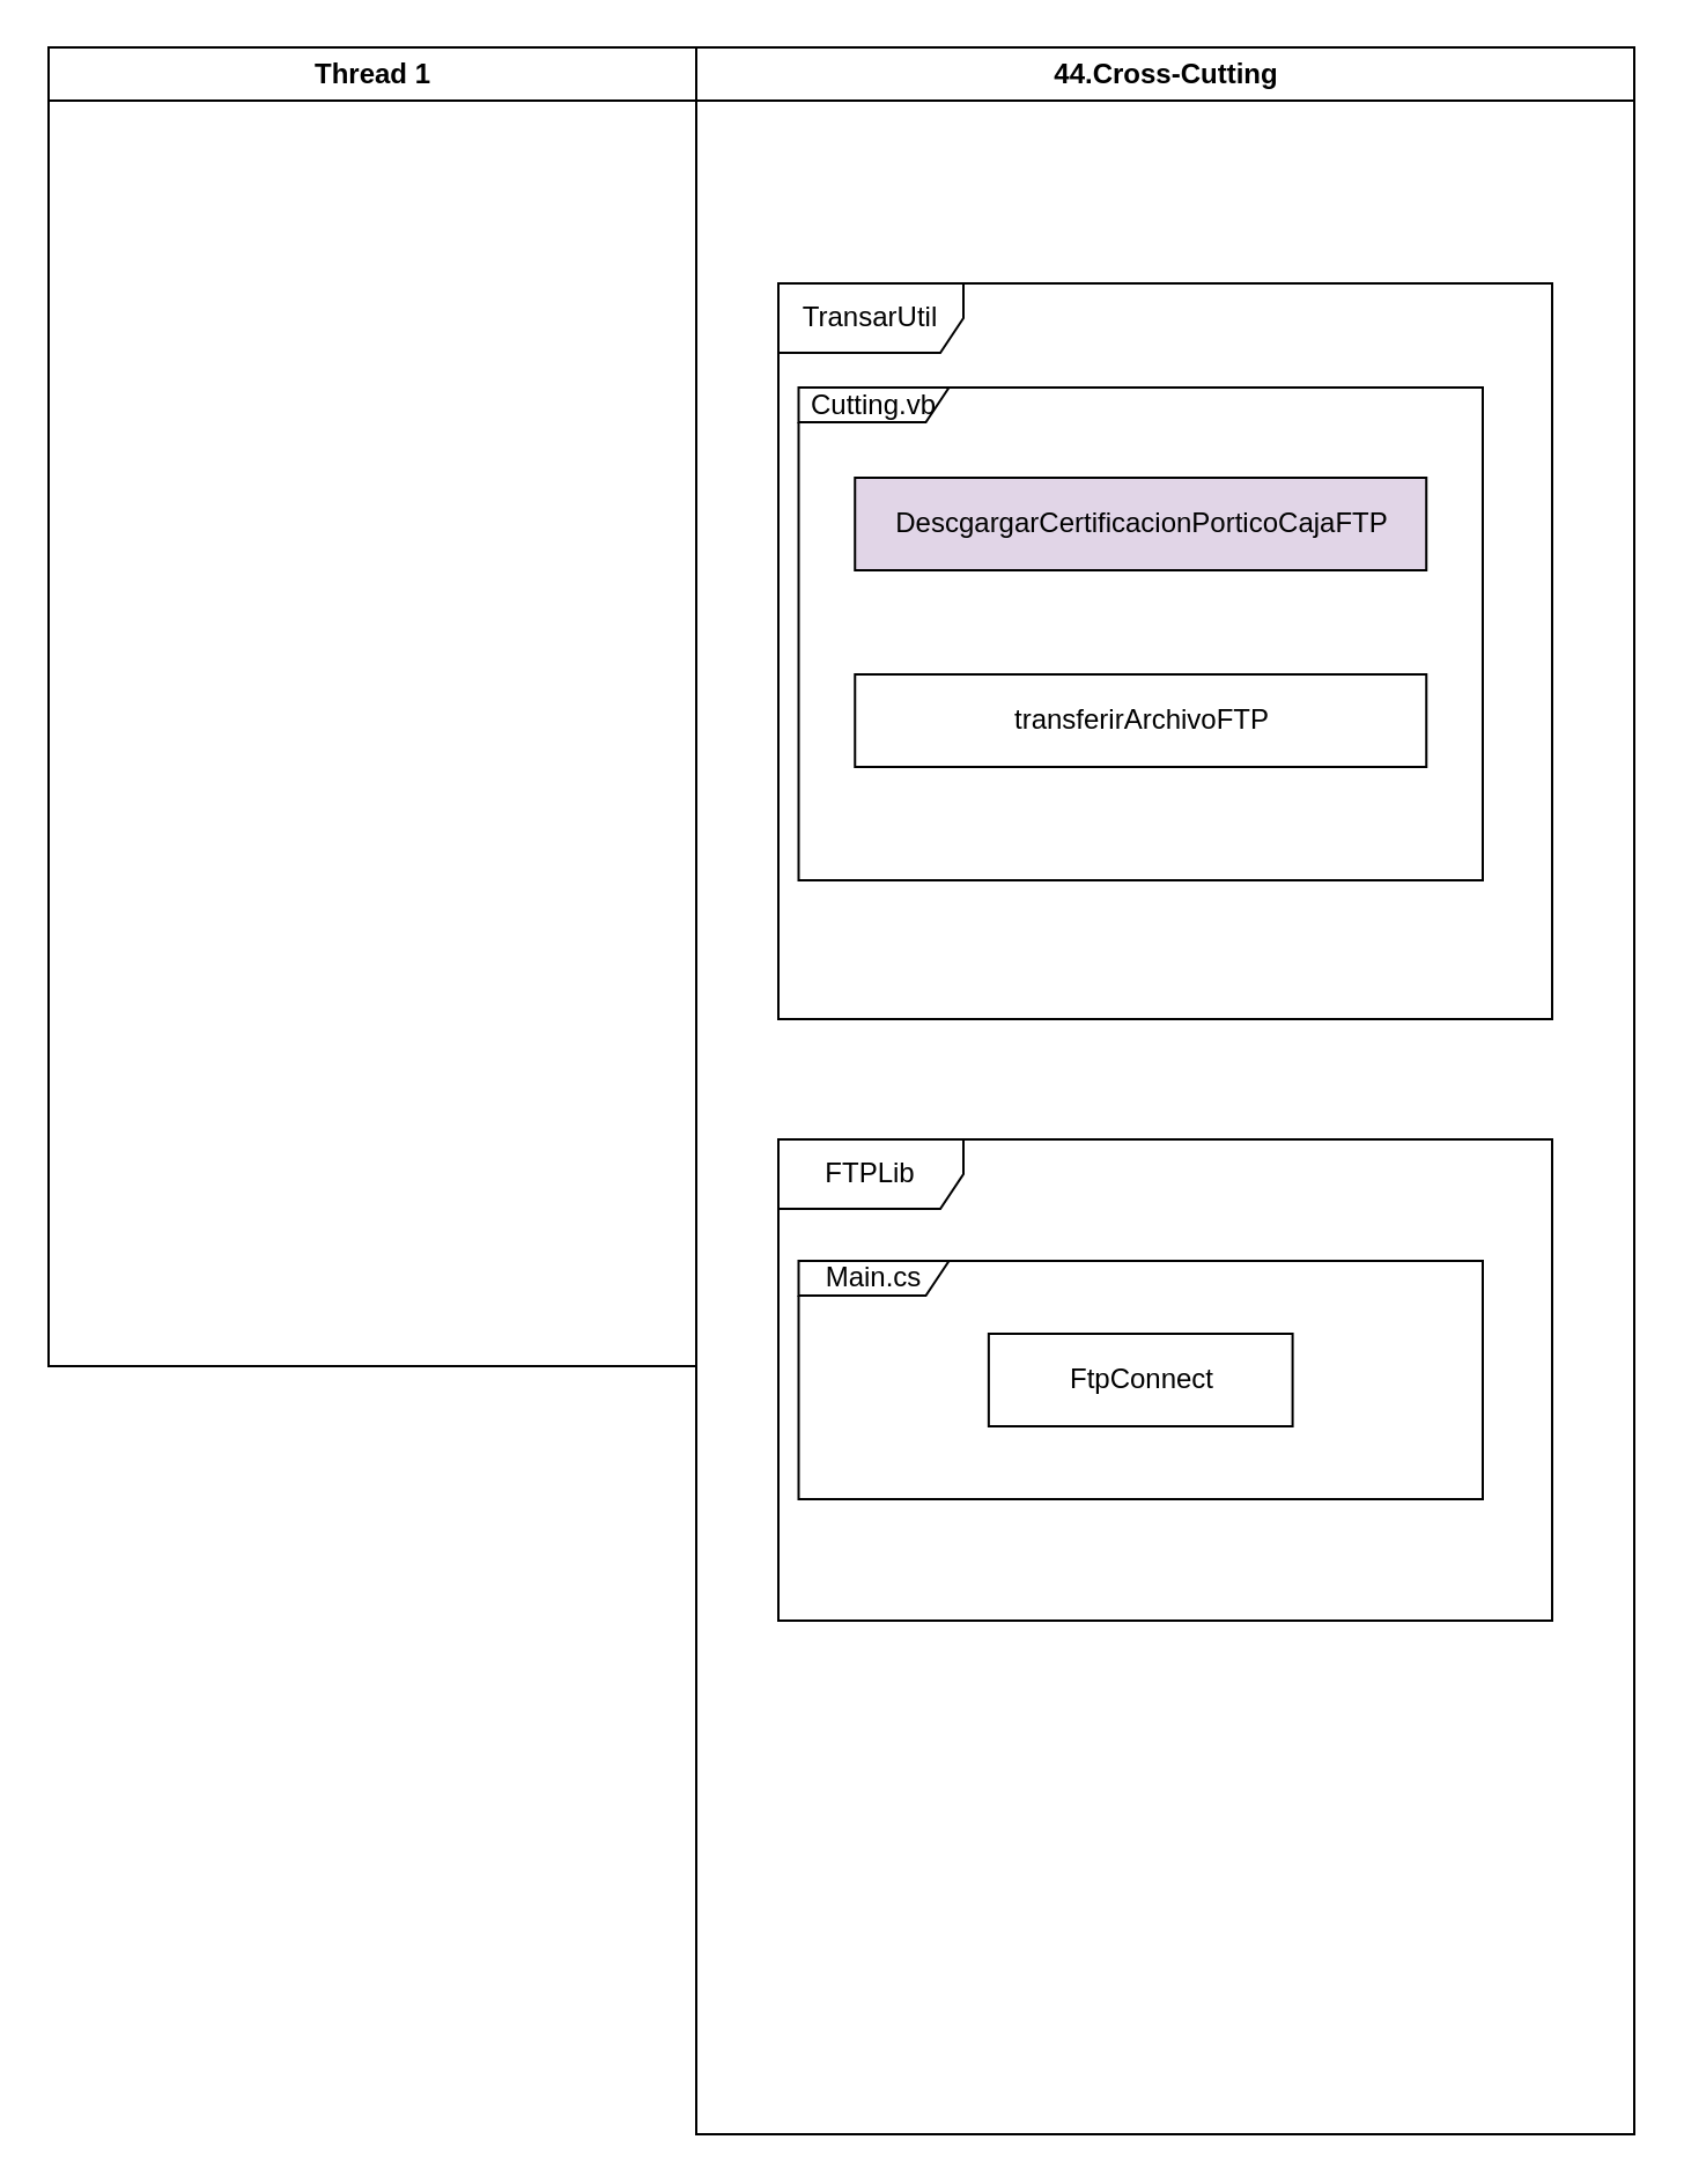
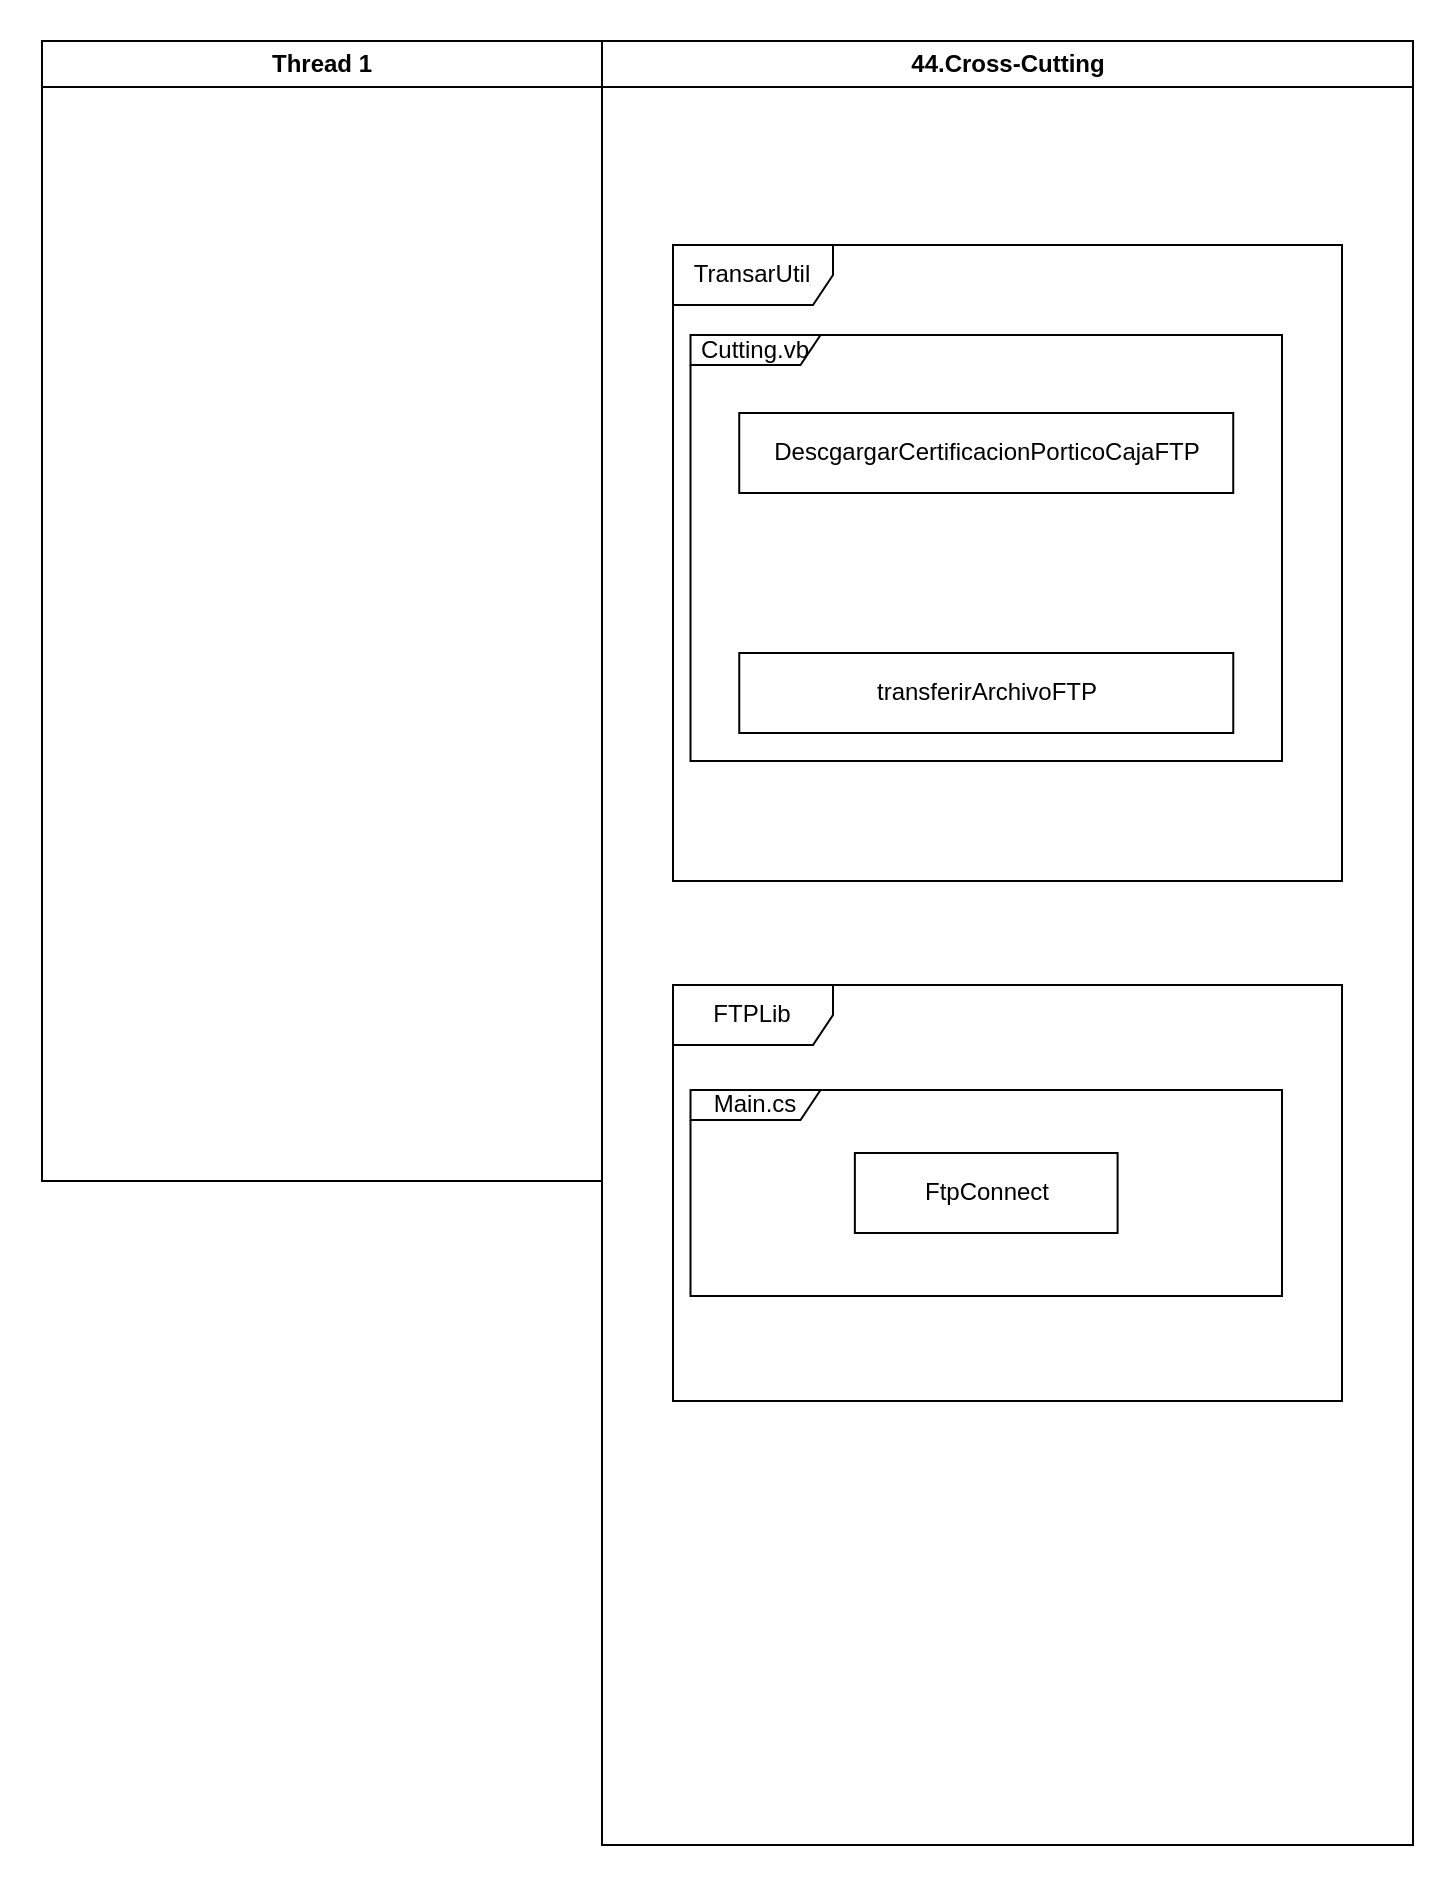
  <mxCell id="0" />
  <mxCell id="1" parent="0" />
  <mxCell id="2" value="Thread 1" style="swimlane;whiteSpace=wrap" parent="1" vertex="1"><mxGeometry x="20.5" y="20" width="280" height="570" as="geometry" /></mxCell>
  <mxCell id="3" value="44.Cross-Cutting" style="swimlane;whiteSpace=wrap;startSize=23;" parent="1" vertex="1"><mxGeometry x="300.5" y="20" width="405.5" height="902" as="geometry" /></mxCell>
  <mxCell id="4" value="TransarUtil" style="shape=umlFrame;whiteSpace=wrap;html=1;width=80;height=30;" vertex="1" parent="3"><mxGeometry x="35.5" y="102" width="334.5" height="318" as="geometry" /></mxCell>
  <mxCell id="5" value="Cutting.vb" style="shape=umlFrame;whiteSpace=wrap;html=1;width=65;height=15;" vertex="1" parent="3"><mxGeometry x="44.25" y="147" width="295.75" height="213" as="geometry" /></mxCell>
- <mxCell id="6" value="DescgargarCertificacionPorticoCajaFTP" style="html=1;fillColor=#e1d5e7;" vertex="1" parent="3"><mxGeometry x="68.62" y="186" width="247" height="40" as="geometry" /></mxCell>
+ <mxCell id="6" value="DescgargarCertificacionPorticoCajaFTP" style="html=1;" vertex="1" parent="3"><mxGeometry x="68.62" y="186" width="247" height="40" as="geometry" /></mxCell>
  <mxCell id="7" value="FTPLib" style="shape=umlFrame;whiteSpace=wrap;html=1;width=80;height=30;" vertex="1" parent="3"><mxGeometry x="35.5" y="472" width="334.5" height="208" as="geometry" /></mxCell>
  <mxCell id="8" value="Main.cs" style="shape=umlFrame;whiteSpace=wrap;html=1;width=65;height=15;" vertex="1" parent="3"><mxGeometry x="44.25" y="524.5" width="295.75" height="103" as="geometry" /></mxCell>
  <mxCell id="9" value="FtpConnect" style="html=1;" vertex="1" parent="3"><mxGeometry x="126.43" y="556" width="131.37" height="40" as="geometry" /></mxCell>
- <mxCell id="10" value="transferirArchivoFTP" style="html=1;" vertex="1" parent="3"><mxGeometry x="68.63" y="271" width="247" height="40" as="geometry" /></mxCell>
+ <mxCell id="10" value="transferirArchivoFTP" style="html=1;" vertex="1" parent="3"><mxGeometry x="68.63" y="306" width="247" height="40" as="geometry" /></mxCell>
